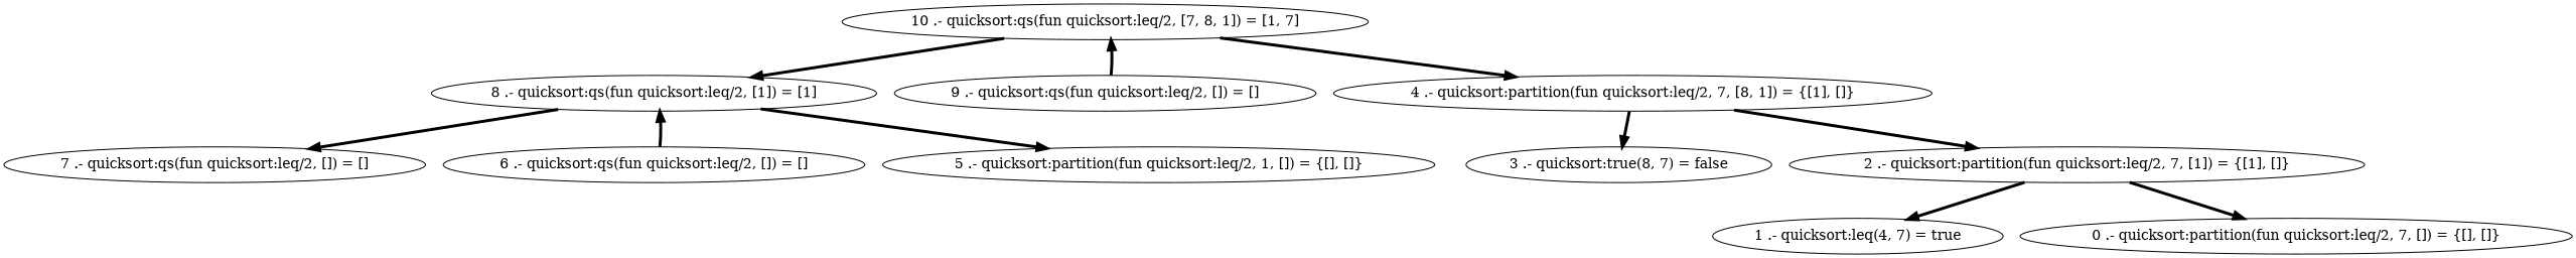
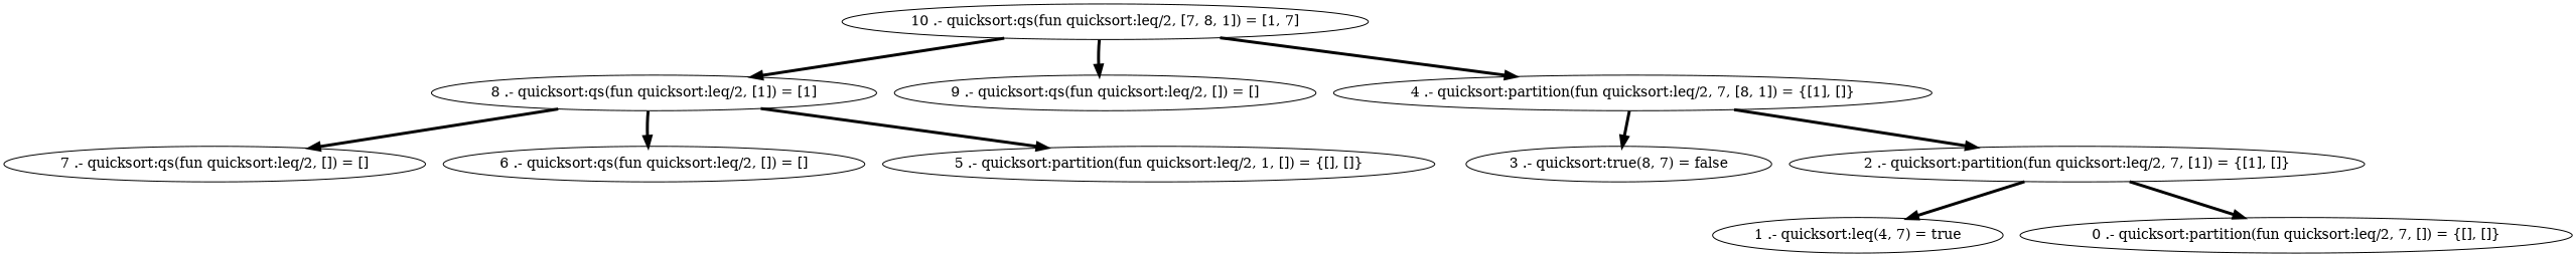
  digraph {
    node [shape=ellipse]
    edge [color=black penwidth=3]
    n1 [label="8 .- quicksort:qs(fun quicksort:leq/2, [1]) = [1]"]
    n2 [label="7 .- quicksort:qs(fun quicksort:leq/2, []) = []"]
    n3 [label="6 .- quicksort:qs(fun quicksort:leq/2, []) = []"]
    n4 [label="5 .- quicksort:partition(fun quicksort:leq/2, 1, []) = {[], []}"]
    n5 [label="1 .- quicksort:leq(4, 7) = true"]
    n6 [label="3 .- quicksort:true(8, 7) = false"]
    n7 [label="10 .- quicksort:qs(fun quicksort:leq/2, [7, 8, 1]) = [1, 7]"]
    n8 [label="9 .- quicksort:qs(fun quicksort:leq/2, []) = []"]
    n9 [label="4 .- quicksort:partition(fun quicksort:leq/2, 7, [8, 1]) = {[1], []}"]
    n10 [label="2 .- quicksort:partition(fun quicksort:leq/2, 7, [1]) = {[1], []}"]
    n11 [label="0 .- quicksort:partition(fun quicksort:leq/2, 7, []) = {[], []}"]
    n1 -> n2
-   n3 -> n1
+   n1 -> n3
    n1 -> n4
    n7 -> n1
-   n8 -> n7
+   n7 -> n8
    n7 -> n9
    n9 -> n6
    n9 -> n10
    n10 -> n5
    n10 -> n11
  }
